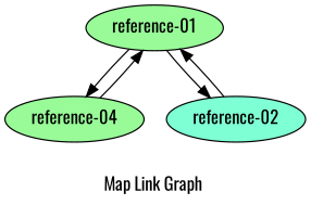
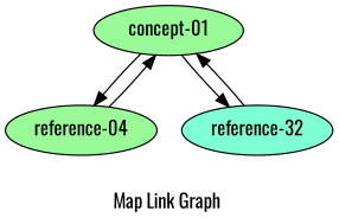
  digraph {
    fontname=Oswald
    label="Map Link Graph "
    ordering=out
    rankdir=TB
    node [fillcolor=palegreen fontname=Oswald style=filled]
    edge [fontname=Oswald]
-   n1 [label="reference-01"]
+   n1 [label="concept-01"]
    n2 [label="reference-04"]
-   n3 [fillcolor=aquamarine label="reference-02"]
+   n3 [fillcolor=aquamarine label="reference-32"]
    n1 -> n2
    n1 -> n3
    n2 -> n1
    n3 -> n1
  }
